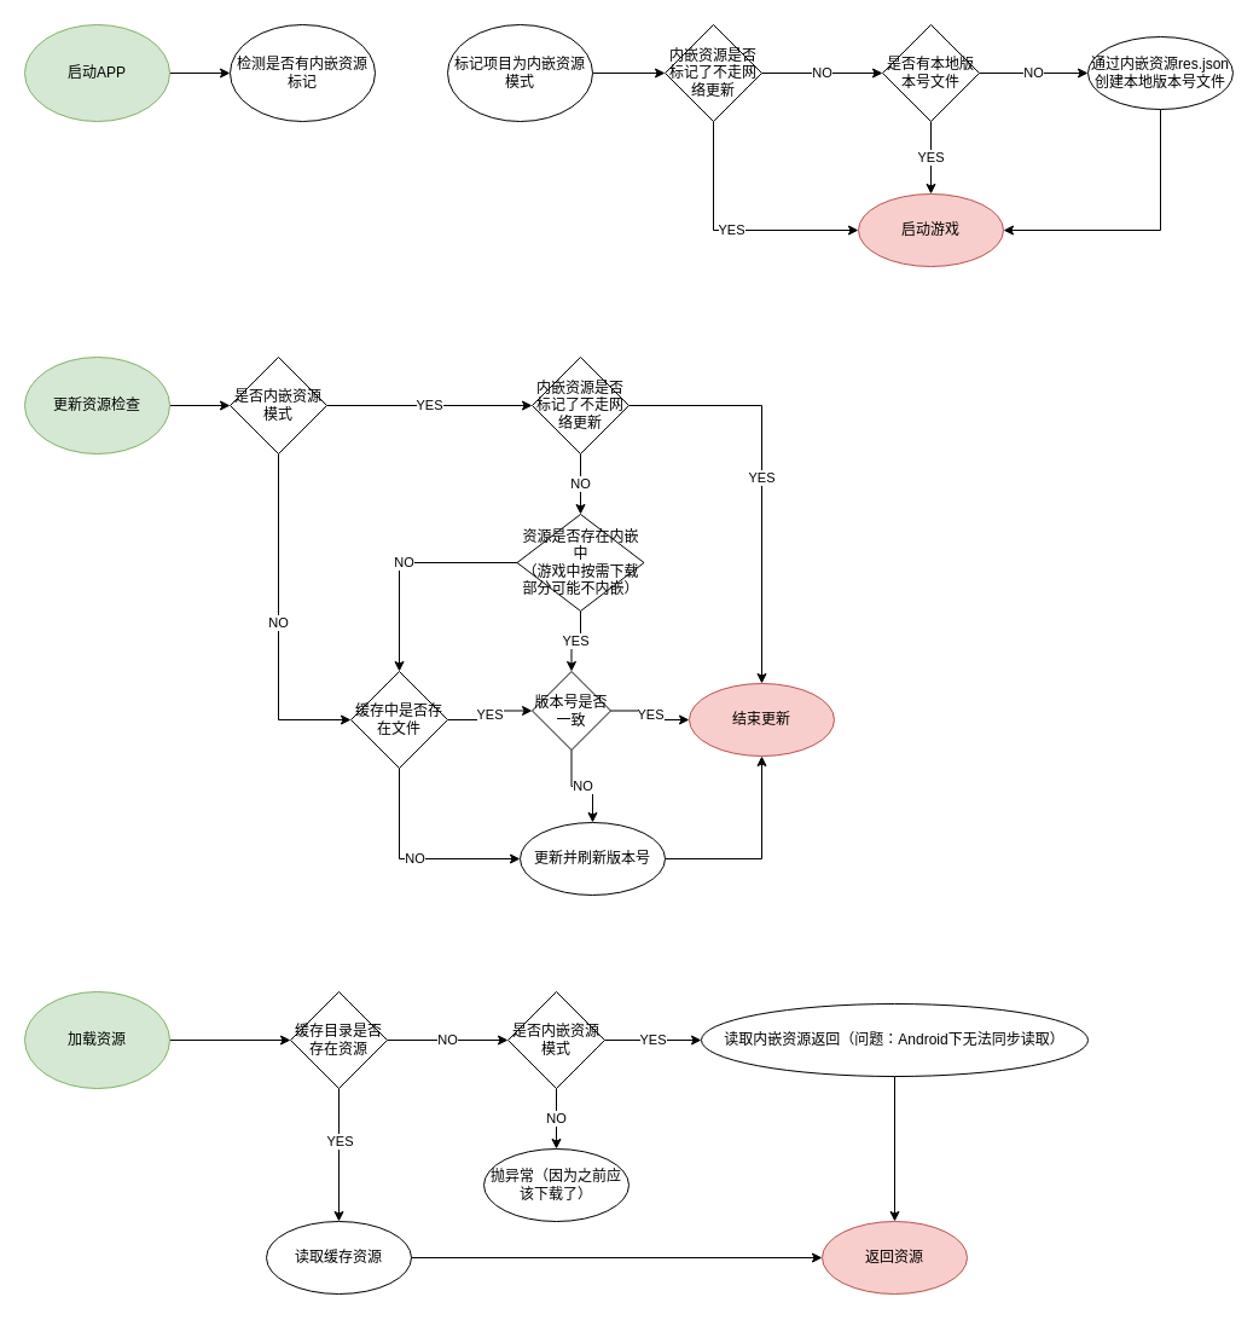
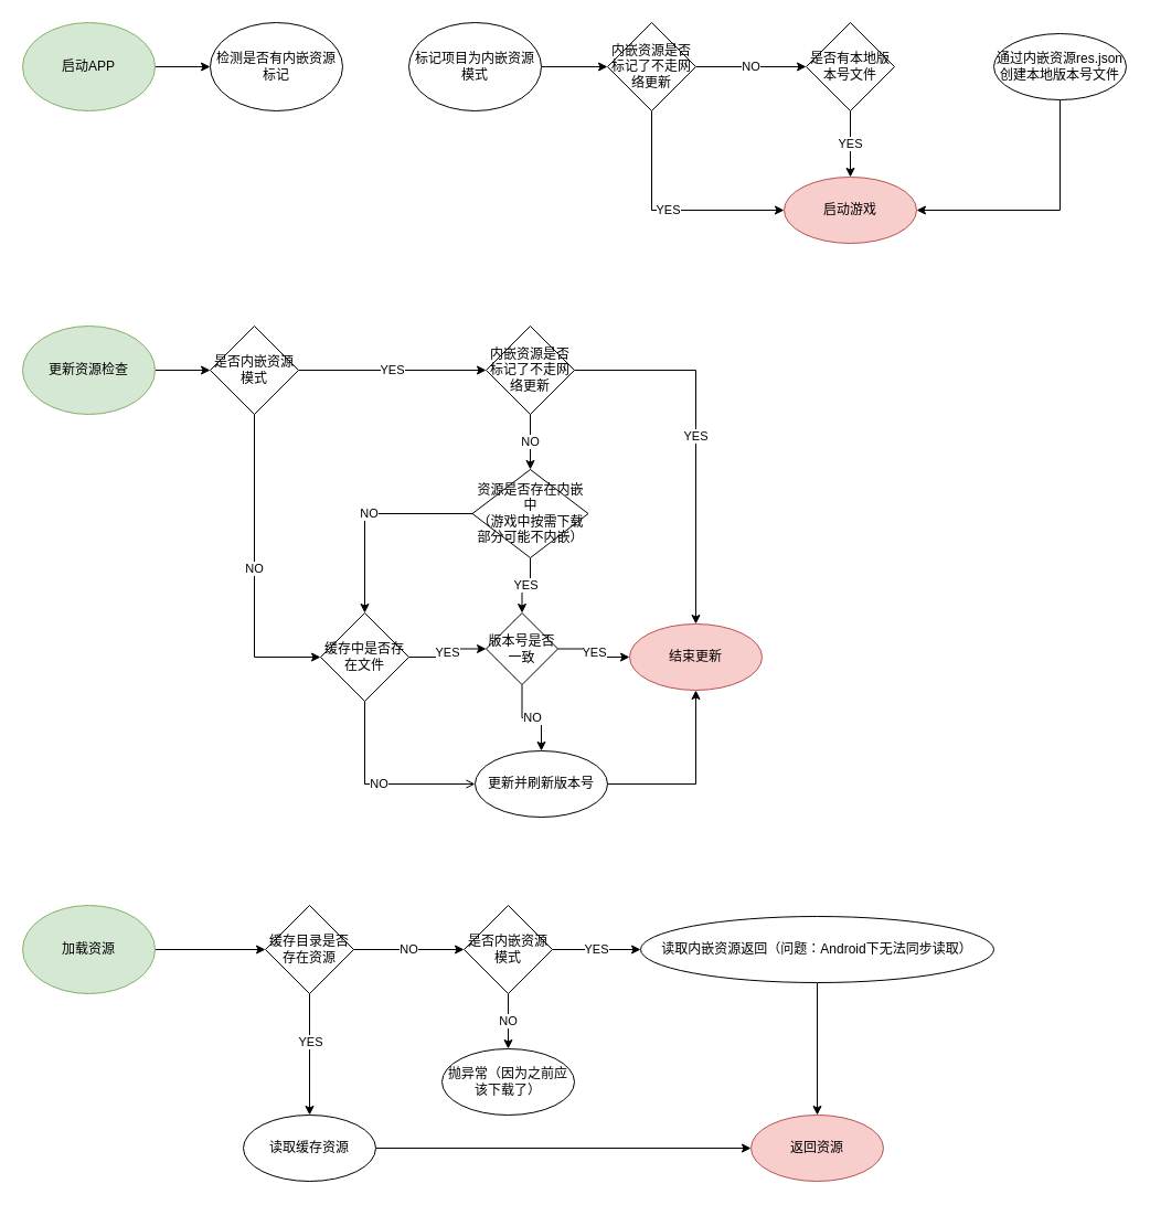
  <mxCell id="0" />
  <mxCell id="1" parent="0" />
  <mxCell id="2" value="" style="edgeStyle=orthogonalEdgeStyle;rounded=0;orthogonalLoop=1;jettySize=auto;html=1;" edge="1" parent="1" source="3" target="4"><mxGeometry relative="1" as="geometry" /></mxCell>
  <mxCell id="3" value="启动APP" style="ellipse;whiteSpace=wrap;html=1;fillColor=#d5e8d4;strokeColor=#82b366;" vertex="1" parent="1"><mxGeometry x="20" y="20" width="120" height="80" as="geometry" /></mxCell>
  <mxCell id="4" value="检测是否有内嵌资源标记" style="ellipse;whiteSpace=wrap;html=1;" vertex="1" parent="1"><mxGeometry x="190" y="20" width="120" height="80" as="geometry" /></mxCell>
  <mxCell id="5" value="" style="edgeStyle=orthogonalEdgeStyle;rounded=0;orthogonalLoop=1;jettySize=auto;html=1;" edge="1" parent="1" source="6" target="9"><mxGeometry relative="1" as="geometry" /></mxCell>
  <mxCell id="6" value="标记项目为内嵌资源模式" style="ellipse;whiteSpace=wrap;html=1;" vertex="1" parent="1"><mxGeometry x="370" y="20" width="120" height="80" as="geometry" /></mxCell>
  <mxCell id="7" value="YES" style="edgeStyle=orthogonalEdgeStyle;rounded=0;orthogonalLoop=1;jettySize=auto;html=1;entryX=0;entryY=0.5;entryDx=0;entryDy=0;exitX=0.5;exitY=1;exitDx=0;exitDy=0;" edge="1" parent="1" source="9" target="10"><mxGeometry relative="1" as="geometry" /></mxCell>
  <mxCell id="8" value="NO" style="edgeStyle=orthogonalEdgeStyle;rounded=0;orthogonalLoop=1;jettySize=auto;html=1;entryX=0;entryY=0.5;entryDx=0;entryDy=0;" edge="1" parent="1" source="9" target="13"><mxGeometry relative="1" as="geometry"><mxPoint x="320" y="60" as="targetPoint" /></mxGeometry></mxCell>
  <mxCell id="9" value="内嵌资源是否标记了不走网络更新" style="rhombus;whiteSpace=wrap;html=1;" vertex="1" parent="1"><mxGeometry x="550" y="20" width="80" height="80" as="geometry" /></mxCell>
  <mxCell id="10" value="启动游戏" style="ellipse;whiteSpace=wrap;html=1;fillColor=#f8cecc;strokeColor=#b85450;" vertex="1" parent="1"><mxGeometry x="710" y="160" width="120" height="60" as="geometry" /></mxCell>
- <mxCell id="11" value="NO" style="edgeStyle=orthogonalEdgeStyle;rounded=0;orthogonalLoop=1;jettySize=auto;html=1;" edge="1" parent="1" source="13" target="15"><mxGeometry relative="1" as="geometry" /></mxCell>
  <mxCell id="12" value="YES" style="edgeStyle=orthogonalEdgeStyle;rounded=0;orthogonalLoop=1;jettySize=auto;html=1;entryX=0.5;entryY=0;entryDx=0;entryDy=0;" edge="1" parent="1" source="13" target="10"><mxGeometry relative="1" as="geometry"><mxPoint x="905" y="40" as="targetPoint" /></mxGeometry></mxCell>
  <mxCell id="13" value="是否有本地版本号文件" style="rhombus;whiteSpace=wrap;html=1;" vertex="1" parent="1"><mxGeometry x="730" y="20" width="80" height="80" as="geometry" /></mxCell>
  <mxCell id="14" style="edgeStyle=orthogonalEdgeStyle;rounded=0;orthogonalLoop=1;jettySize=auto;html=1;exitX=0.5;exitY=1;exitDx=0;exitDy=0;entryX=1;entryY=0.5;entryDx=0;entryDy=0;" edge="1" parent="1" source="15" target="10"><mxGeometry relative="1" as="geometry"><mxPoint x="960" y="160" as="targetPoint" /></mxGeometry></mxCell>
  <mxCell id="15" value="通过内嵌资源res.json创建本地版本号文件" style="ellipse;whiteSpace=wrap;html=1;" vertex="1" parent="1"><mxGeometry x="900" y="30" width="120" height="60" as="geometry" /></mxCell>
  <mxCell id="16" value="" style="edgeStyle=orthogonalEdgeStyle;rounded=0;orthogonalLoop=1;jettySize=auto;html=1;" edge="1" parent="1" source="17" target="21"><mxGeometry relative="1" as="geometry" /></mxCell>
  <mxCell id="17" value="加载资源" style="ellipse;whiteSpace=wrap;html=1;fillColor=#d5e8d4;strokeColor=#82b366;" vertex="1" parent="1"><mxGeometry x="20" y="820" width="120" height="80" as="geometry" /></mxCell>
  <mxCell id="18" value="" style="edgeStyle=orthogonalEdgeStyle;rounded=0;orthogonalLoop=1;jettySize=auto;html=1;" edge="1" parent="1" source="21" target="23"><mxGeometry relative="1" as="geometry" /></mxCell>
  <mxCell id="19" value="YES" style="edgeLabel;html=1;align=center;verticalAlign=middle;resizable=0;points=[];" vertex="1" connectable="0" parent="18"><mxGeometry x="-0.222" relative="1" as="geometry"><mxPoint as="offset" /></mxGeometry></mxCell>
  <mxCell id="20" value="NO" style="edgeStyle=orthogonalEdgeStyle;rounded=0;orthogonalLoop=1;jettySize=auto;html=1;" edge="1" parent="1" source="21" target="26"><mxGeometry relative="1" as="geometry" /></mxCell>
  <mxCell id="21" value="缓存目录是否存在资源" style="rhombus;whiteSpace=wrap;html=1;" vertex="1" parent="1"><mxGeometry x="240" y="820" width="80" height="80" as="geometry" /></mxCell>
  <mxCell id="22" value="" style="edgeStyle=none;rounded=0;orthogonalLoop=1;jettySize=auto;html=1;elbow=vertical;" edge="1" parent="1" source="23" target="50"><mxGeometry relative="1" as="geometry" /></mxCell>
  <mxCell id="23" value="读取缓存资源" style="ellipse;whiteSpace=wrap;html=1;" vertex="1" parent="1"><mxGeometry x="220" y="1010" width="120" height="60" as="geometry" /></mxCell>
  <mxCell id="24" value="YES" style="edgeStyle=orthogonalEdgeStyle;rounded=0;orthogonalLoop=1;jettySize=auto;html=1;" edge="1" parent="1" source="26" target="28"><mxGeometry relative="1" as="geometry" /></mxCell>
  <mxCell id="25" value="NO" style="edgeStyle=orthogonalEdgeStyle;rounded=0;orthogonalLoop=1;jettySize=auto;html=1;" edge="1" parent="1" source="26" target="29"><mxGeometry relative="1" as="geometry" /></mxCell>
  <mxCell id="26" value="是否内嵌资源模式" style="rhombus;whiteSpace=wrap;html=1;" vertex="1" parent="1"><mxGeometry x="420" y="820" width="80" height="80" as="geometry" /></mxCell>
  <mxCell id="27" style="edgeStyle=none;rounded=0;orthogonalLoop=1;jettySize=auto;html=1;exitX=0.5;exitY=1;exitDx=0;exitDy=0;entryX=0.5;entryY=0;entryDx=0;entryDy=0;elbow=vertical;" edge="1" parent="1" source="28" target="50"><mxGeometry relative="1" as="geometry" /></mxCell>
  <mxCell id="28" value="读取内嵌资源返回（问题：Android下无法同步读取）" style="ellipse;whiteSpace=wrap;html=1;" vertex="1" parent="1"><mxGeometry x="580" y="830" width="320" height="60" as="geometry" /></mxCell>
  <mxCell id="29" value="抛异常（因为之前应该下载了）" style="ellipse;whiteSpace=wrap;html=1;" vertex="1" parent="1"><mxGeometry x="400" y="950" width="120" height="60" as="geometry" /></mxCell>
  <mxCell id="30" style="edgeStyle=orthogonalEdgeStyle;rounded=0;orthogonalLoop=1;jettySize=auto;html=1;exitX=1;exitY=0.5;exitDx=0;exitDy=0;entryX=0;entryY=0.5;entryDx=0;entryDy=0;" edge="1" parent="1" source="31" target="34"><mxGeometry relative="1" as="geometry" /></mxCell>
  <mxCell id="31" value="更新资源检查" style="ellipse;whiteSpace=wrap;html=1;fillColor=#d5e8d4;strokeColor=#82b366;" vertex="1" parent="1"><mxGeometry x="20" y="295" width="120" height="80" as="geometry" /></mxCell>
  <mxCell id="32" value="YES" style="edgeStyle=orthogonalEdgeStyle;rounded=0;orthogonalLoop=1;jettySize=auto;html=1;exitX=1;exitY=0.5;exitDx=0;exitDy=0;entryX=0;entryY=0.5;entryDx=0;entryDy=0;" edge="1" parent="1" source="34" target="37"><mxGeometry relative="1" as="geometry" /></mxCell>
  <mxCell id="33" value="NO" style="edgeStyle=orthogonalEdgeStyle;rounded=0;orthogonalLoop=1;jettySize=auto;html=1;exitX=0.5;exitY=1;exitDx=0;exitDy=0;entryX=0;entryY=0.5;entryDx=0;entryDy=0;elbow=vertical;" edge="1" parent="1" source="34" target="47"><mxGeometry relative="1" as="geometry" /></mxCell>
  <mxCell id="34" value="是否内嵌资源模式" style="rhombus;whiteSpace=wrap;html=1;" vertex="1" parent="1"><mxGeometry x="190" y="295" width="80" height="80" as="geometry" /></mxCell>
  <mxCell id="35" value="NO" style="edgeStyle=orthogonalEdgeStyle;rounded=0;orthogonalLoop=1;jettySize=auto;html=1;exitX=0.5;exitY=1;exitDx=0;exitDy=0;entryX=0.5;entryY=0;entryDx=0;entryDy=0;" edge="1" parent="1" source="37" target="40"><mxGeometry relative="1" as="geometry" /></mxCell>
  <mxCell id="36" value="YES" style="edgeStyle=orthogonalEdgeStyle;rounded=0;orthogonalLoop=1;jettySize=auto;html=1;exitX=1;exitY=0.5;exitDx=0;exitDy=0;entryX=0.5;entryY=0;entryDx=0;entryDy=0;" edge="1" parent="1" source="37" target="41"><mxGeometry relative="1" as="geometry"><mxPoint x="701" y="335" as="targetPoint" /></mxGeometry></mxCell>
  <mxCell id="37" value="内嵌资源是否标记了不走网络更新" style="rhombus;whiteSpace=wrap;html=1;" vertex="1" parent="1"><mxGeometry x="440" y="295" width="80" height="80" as="geometry" /></mxCell>
  <mxCell id="38" value="YES" style="edgeStyle=orthogonalEdgeStyle;rounded=0;orthogonalLoop=1;jettySize=auto;html=1;exitX=0.5;exitY=1;exitDx=0;exitDy=0;entryX=0.5;entryY=0;entryDx=0;entryDy=0;" edge="1" parent="1" source="40" target="44"><mxGeometry relative="1" as="geometry" /></mxCell>
  <mxCell id="39" value="NO" style="edgeStyle=orthogonalEdgeStyle;rounded=0;orthogonalLoop=1;jettySize=auto;html=1;exitX=0;exitY=0.5;exitDx=0;exitDy=0;" edge="1" parent="1" source="40" target="47"><mxGeometry relative="1" as="geometry" /></mxCell>
  <mxCell id="40" value="资源是否存在内嵌中&lt;br&gt;（游戏中按需下载部分可能不内嵌）" style="rhombus;whiteSpace=wrap;html=1;" vertex="1" parent="1"><mxGeometry x="427.5" y="425" width="105" height="80" as="geometry" /></mxCell>
  <mxCell id="41" value="结束更新" style="ellipse;whiteSpace=wrap;html=1;fillColor=#f8cecc;strokeColor=#b85450;" vertex="1" parent="1"><mxGeometry x="570" y="565" width="120" height="60" as="geometry" /></mxCell>
  <mxCell id="42" value="YES" style="edgeStyle=orthogonalEdgeStyle;rounded=0;orthogonalLoop=1;jettySize=auto;html=1;exitX=1;exitY=0.5;exitDx=0;exitDy=0;entryX=0;entryY=0.5;entryDx=0;entryDy=0;" edge="1" parent="1" source="44" target="41"><mxGeometry relative="1" as="geometry"><mxPoint x="698" y="596" as="targetPoint" /></mxGeometry></mxCell>
  <mxCell id="43" value="NO" style="edgeStyle=orthogonalEdgeStyle;rounded=0;orthogonalLoop=1;jettySize=auto;html=1;exitX=0.5;exitY=1;exitDx=0;exitDy=0;entryX=0.5;entryY=0;entryDx=0;entryDy=0;" edge="1" parent="1" source="44" target="49"><mxGeometry relative="1" as="geometry" /></mxCell>
  <mxCell id="44" value="版本号是否一致" style="rhombus;whiteSpace=wrap;html=1;" vertex="1" parent="1"><mxGeometry x="440" y="555" width="65" height="65" as="geometry" /></mxCell>
  <mxCell id="45" value="YES" style="edgeStyle=orthogonalEdgeStyle;rounded=0;orthogonalLoop=1;jettySize=auto;html=1;exitX=1;exitY=0.5;exitDx=0;exitDy=0;entryX=0;entryY=0.5;entryDx=0;entryDy=0;" edge="1" parent="1" source="47" target="44"><mxGeometry relative="1" as="geometry" /></mxCell>
- <mxCell id="46" value="NO" style="edgeStyle=orthogonalEdgeStyle;rounded=0;orthogonalLoop=1;jettySize=auto;html=1;exitX=0.5;exitY=1;exitDx=0;exitDy=0;entryX=0;entryY=0.5;entryDx=0;entryDy=0;" edge="1" parent="1" source="47" target="49"><mxGeometry relative="1" as="geometry" /></mxCell>
+ <mxCell id="46" value="NO" style="edgeStyle=orthogonalEdgeStyle;rounded=0;orthogonalLoop=1;jettySize=auto;html=1;exitX=0.5;exitY=1;exitDx=0;exitDy=0;entryX=0;entryY=0.5;entryDx=0;entryDy=0;endArrow=open;" edge="1" parent="1" source="47" target="49"><mxGeometry relative="1" as="geometry" /></mxCell>
  <mxCell id="47" value="缓存中是否存在文件" style="rhombus;whiteSpace=wrap;html=1;" vertex="1" parent="1"><mxGeometry x="290" y="555" width="80" height="80" as="geometry" /></mxCell>
  <mxCell id="48" style="edgeStyle=orthogonalEdgeStyle;rounded=0;orthogonalLoop=1;jettySize=auto;html=1;exitX=1;exitY=0.5;exitDx=0;exitDy=0;entryX=0.5;entryY=1;entryDx=0;entryDy=0;" edge="1" parent="1" source="49" target="41"><mxGeometry relative="1" as="geometry"><mxPoint x="707.45" y="725.6" as="targetPoint" /></mxGeometry></mxCell>
  <mxCell id="49" value="更新并刷新版本号" style="ellipse;whiteSpace=wrap;html=1;" vertex="1" parent="1"><mxGeometry x="430" y="680" width="120" height="60" as="geometry" /></mxCell>
  <mxCell id="50" value="返回资源" style="ellipse;whiteSpace=wrap;html=1;fillColor=#f8cecc;strokeColor=#b85450;" vertex="1" parent="1"><mxGeometry x="680" y="1010" width="120" height="60" as="geometry" /></mxCell>
